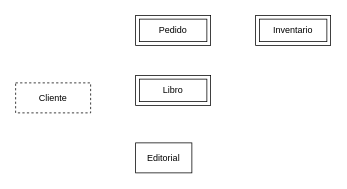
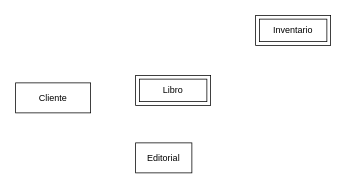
  <mxCell id="0" />
  <mxCell id="1" parent="0" />
- <mxCell id="2" value="Cliente" style="whiteSpace=wrap;html=1;align=center;dashed=1;" parent="1" vertex="1"><mxGeometry x="20" y="110" width="100" height="40" as="geometry" /></mxCell>
- <mxCell id="3" value="Pedido" style="shape=ext;margin=3;double=1;whiteSpace=wrap;html=1;align=center;" vertex="1" parent="1"><mxGeometry x="180" y="20" width="100" height="40" as="geometry" /></mxCell>
+ <mxCell id="2" value="Cliente" style="whiteSpace=wrap;html=1;align=center;" parent="1" vertex="1"><mxGeometry x="20" y="110" width="100" height="40" as="geometry" /></mxCell>
  <mxCell id="4" value="Editorial" style="whiteSpace=wrap;html=1;align=center;" vertex="1" parent="1"><mxGeometry x="180" y="190" width="75" height="40" as="geometry" /></mxCell>
  <mxCell id="5" value="Libro" style="shape=ext;margin=3;double=1;whiteSpace=wrap;html=1;align=center;" vertex="1" parent="1"><mxGeometry x="180" y="100" width="100" height="40" as="geometry" /></mxCell>
  <mxCell id="6" value="Inventario" style="shape=ext;margin=3;double=1;whiteSpace=wrap;html=1;align=center;" vertex="1" parent="1"><mxGeometry x="340" y="20" width="100" height="40" as="geometry" /></mxCell>
